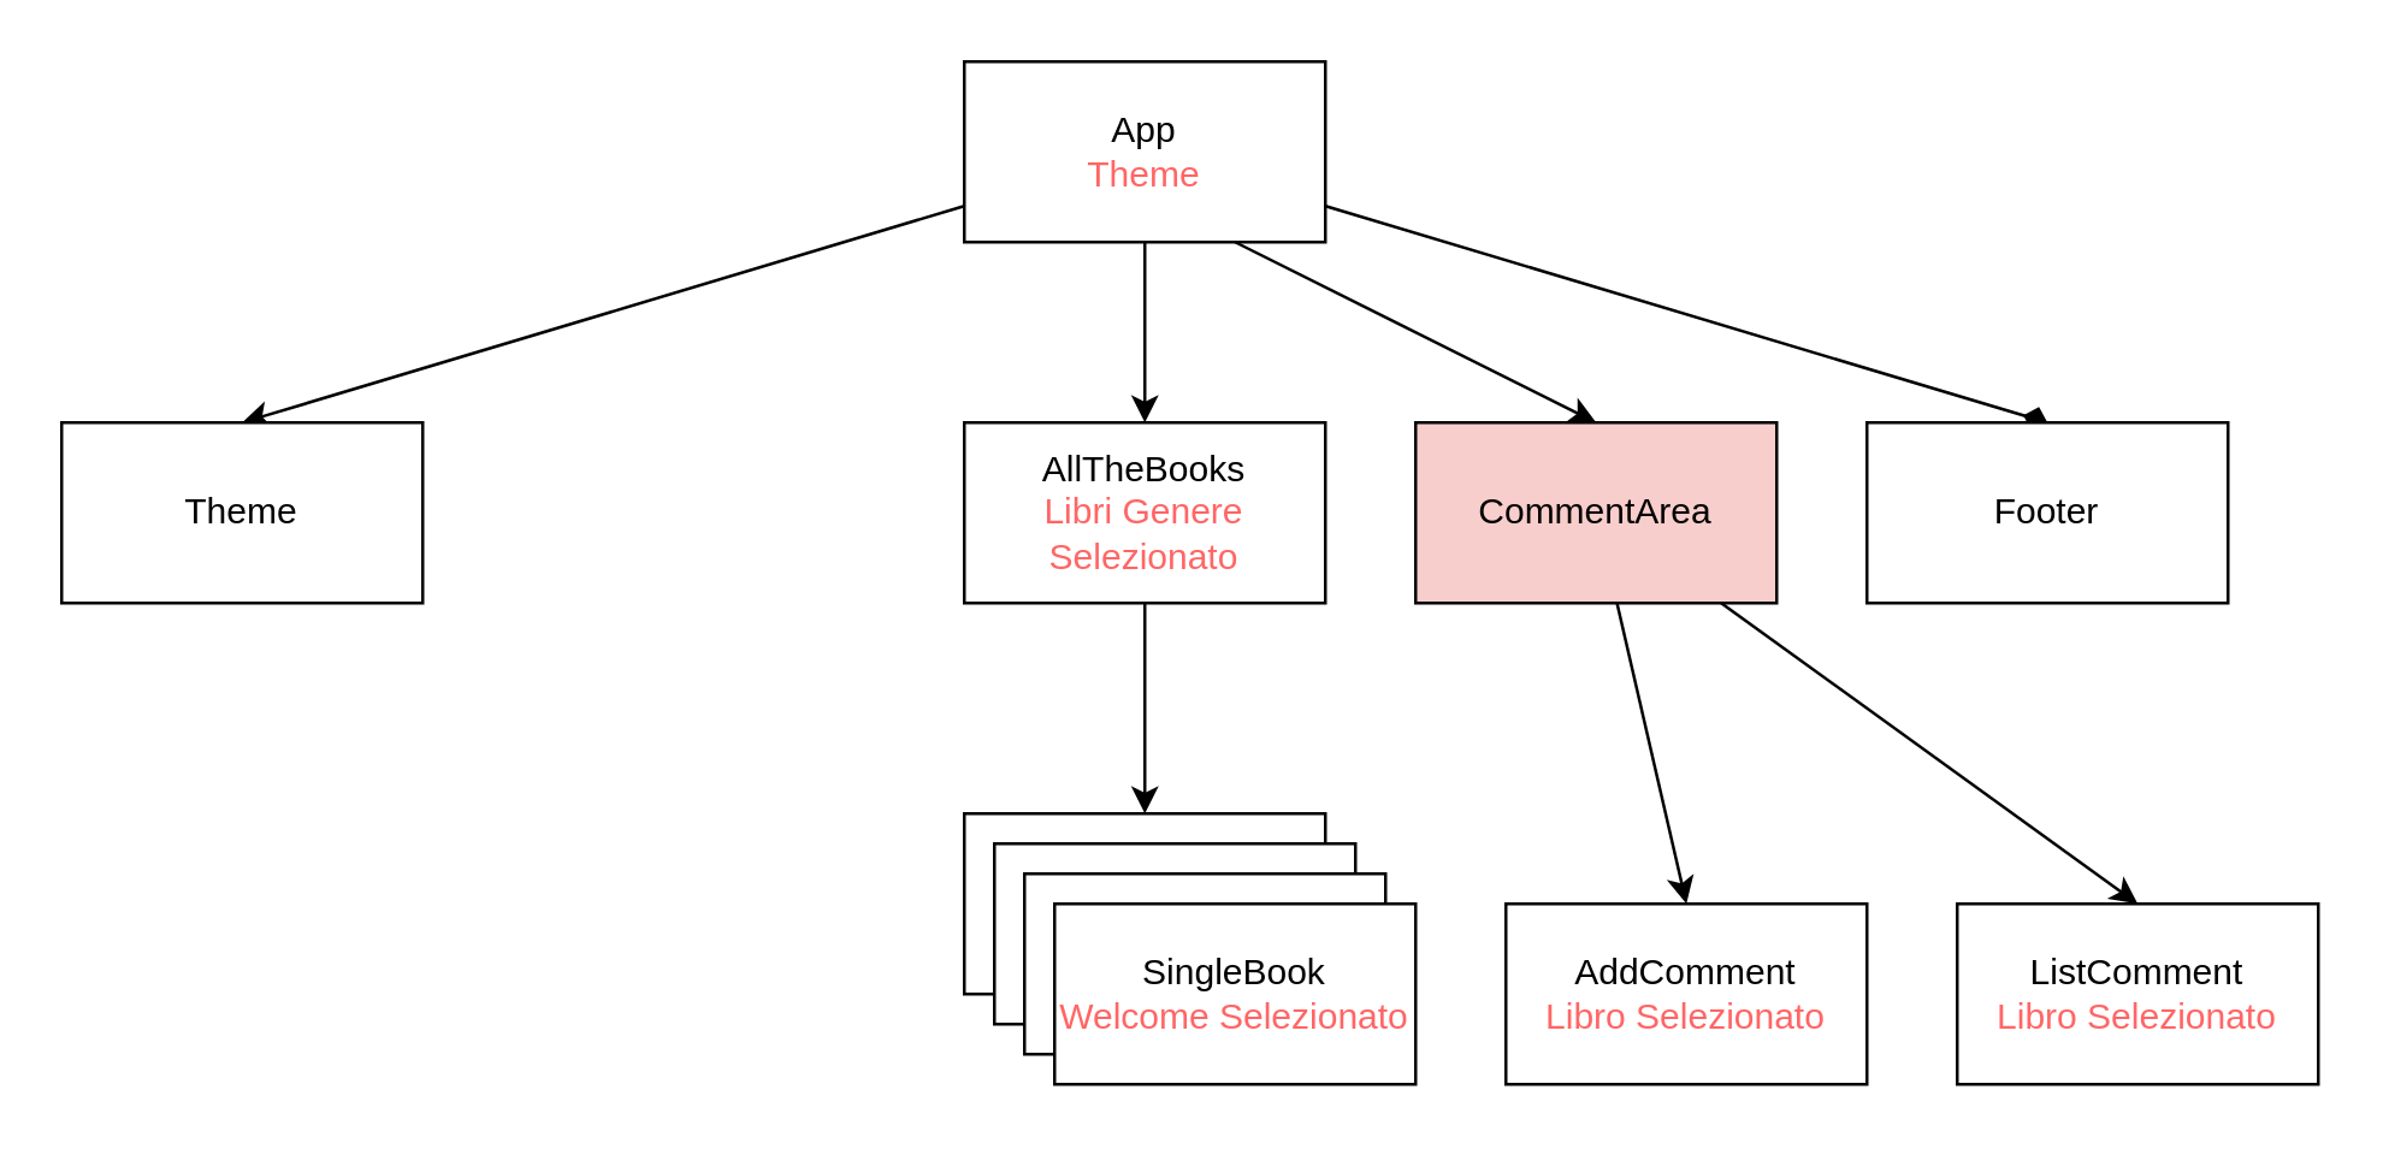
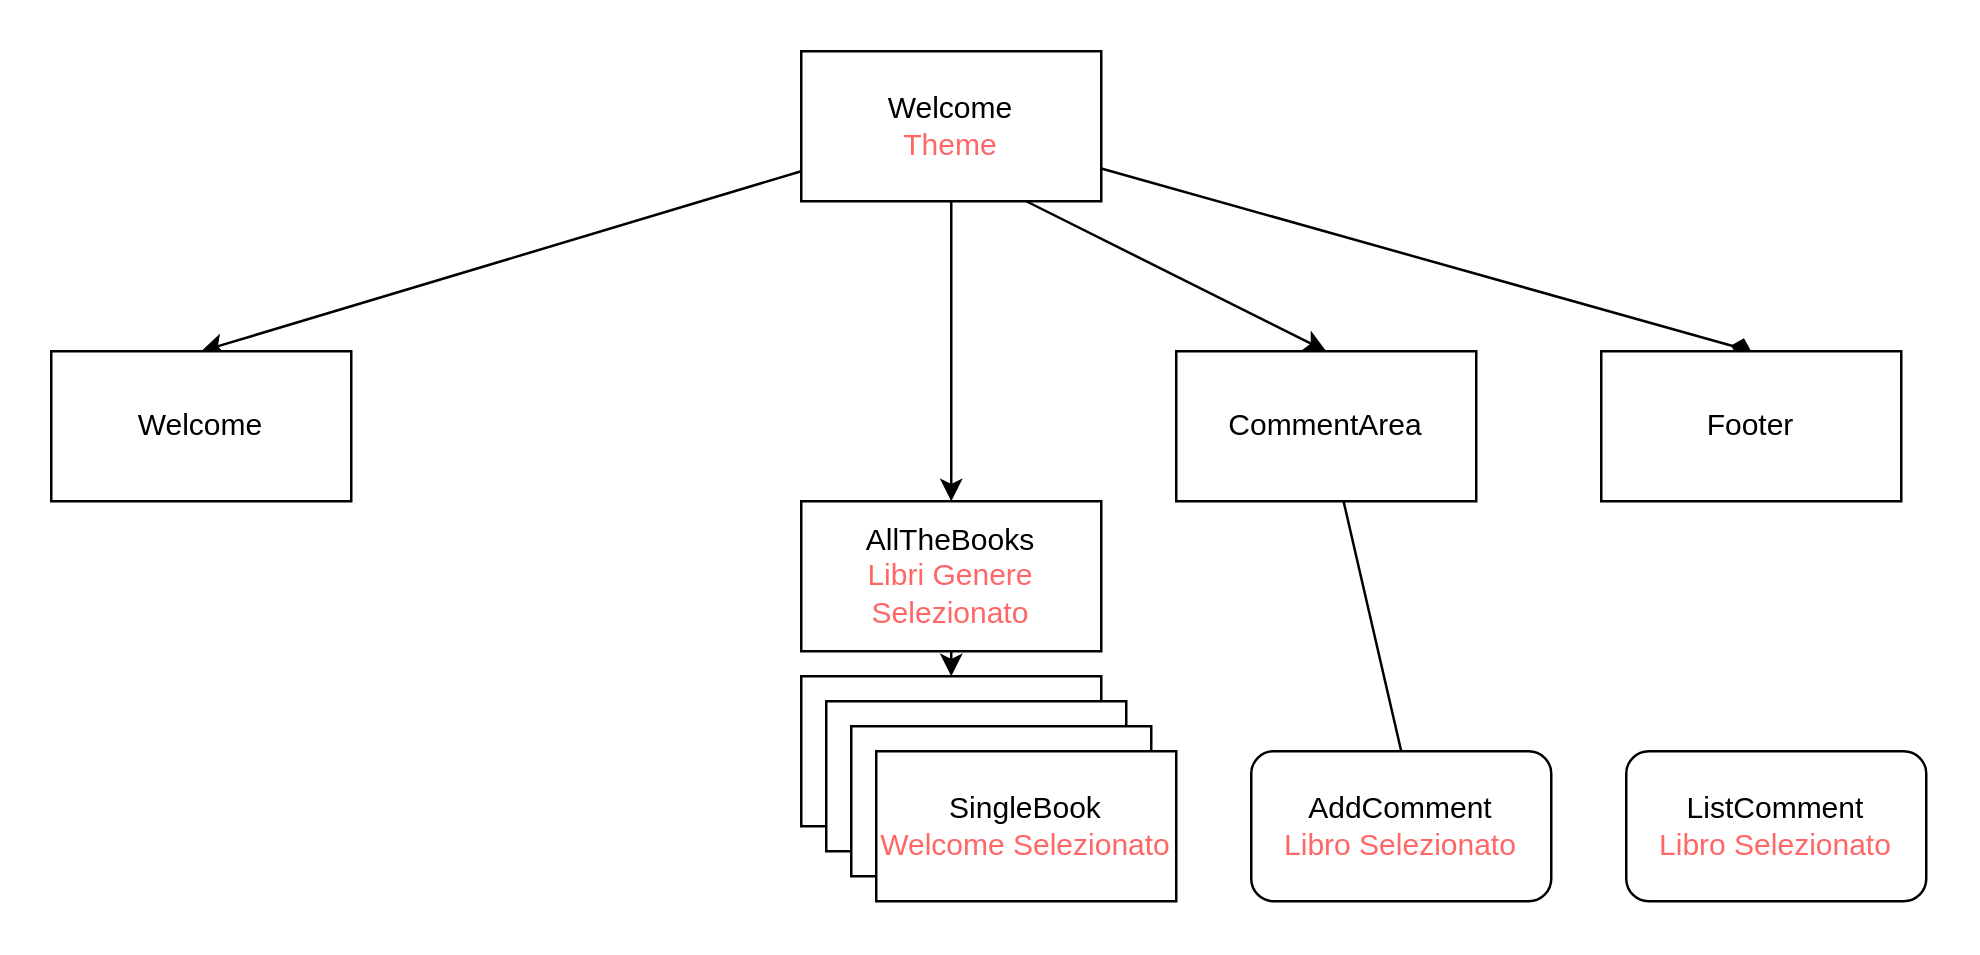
  <mxCell id="0" />
  <mxCell id="1" parent="0" />
  <mxCell id="2" style="edgeStyle=none;html=1;entryX=0.5;entryY=0;entryDx=0;entryDy=0;" parent="1" source="5" target="6" edge="1"><mxGeometry relative="1" as="geometry" /></mxCell>
  <mxCell id="3" style="edgeStyle=none;html=1;entryX=0.5;entryY=0;entryDx=0;entryDy=0;" parent="1" source="5" target="9" edge="1"><mxGeometry relative="1" as="geometry" /></mxCell>
  <mxCell id="4" style="edgeStyle=none;html=1;entryX=0.5;entryY=0;entryDx=0;entryDy=0;endArrow=diamond;" parent="1" source="5" target="10" edge="1"><mxGeometry relative="1" as="geometry" /></mxCell>
- <mxCell id="5" value="App&lt;br&gt;&lt;font color=&quot;#ff6666&quot;&gt;Theme&lt;/font&gt;" style="rounded=0;whiteSpace=wrap;html=1;" parent="1" vertex="1"><mxGeometry x="320" y="20" width="120" height="60" as="geometry" /></mxCell>
- <mxCell id="6" value="Theme" style="rounded=0;whiteSpace=wrap;html=1;" parent="1" vertex="1"><mxGeometry x="20" y="140" width="120" height="60" as="geometry" /></mxCell>
+ <mxCell id="5" value="Welcome&lt;br&gt;&lt;font color=&quot;#ff6666&quot;&gt;Theme&lt;/font&gt;" style="rounded=0;whiteSpace=wrap;html=1;" parent="1" vertex="1"><mxGeometry x="320" y="20" width="120" height="60" as="geometry" /></mxCell>
+ <mxCell id="6" value="Welcome" style="rounded=0;whiteSpace=wrap;html=1;" parent="1" vertex="1"><mxGeometry x="20" y="140" width="120" height="60" as="geometry" /></mxCell>
  <mxCell id="7" style="edgeStyle=none;html=1;entryX=0.5;entryY=0;entryDx=0;entryDy=0;" parent="1" source="9" target="11" edge="1"><mxGeometry relative="1" as="geometry" /></mxCell>
  <mxCell id="8" style="edgeStyle=none;html=1;entryX=0.5;entryY=0;entryDx=0;entryDy=0;exitX=0.75;exitY=1;exitDx=0;exitDy=0;" parent="1" source="5" target="17" edge="1"><mxGeometry relative="1" as="geometry" /></mxCell>
- <mxCell id="9" value="AllTheBooks&lt;br&gt;&lt;font color=&quot;#ff6666&quot;&gt;Libri Genere Selezionato&lt;/font&gt;" style="rounded=0;whiteSpace=wrap;html=1;" parent="1" vertex="1"><mxGeometry x="320" y="140" width="120" height="60" as="geometry" /></mxCell>
- <mxCell id="10" value="Footer" style="rounded=0;whiteSpace=wrap;html=1;" parent="1" vertex="1"><mxGeometry x="620" y="140" width="120" height="60" as="geometry" /></mxCell>
+ <mxCell id="9" value="AllTheBooks&lt;br&gt;&lt;font color=&quot;#ff6666&quot;&gt;Libri Genere Selezionato&lt;/font&gt;" style="rounded=0;whiteSpace=wrap;html=1;" parent="1" vertex="1"><mxGeometry x="320" y="200" width="120" height="60" as="geometry" /></mxCell>
+ <mxCell id="10" value="Footer" style="rounded=0;whiteSpace=wrap;html=1;" parent="1" vertex="1"><mxGeometry x="640" y="140" width="120" height="60" as="geometry" /></mxCell>
  <mxCell id="11" value="" style="rounded=0;whiteSpace=wrap;html=1;" parent="1" vertex="1"><mxGeometry x="320" y="270" width="120" height="60" as="geometry" /></mxCell>
  <mxCell id="12" value="" style="rounded=0;whiteSpace=wrap;html=1;" parent="1" vertex="1"><mxGeometry x="330" y="280" width="120" height="60" as="geometry" /></mxCell>
  <mxCell id="13" value="" style="rounded=0;whiteSpace=wrap;html=1;" parent="1" vertex="1"><mxGeometry x="340" y="290" width="120" height="60" as="geometry" /></mxCell>
  <mxCell id="14" value="SingleBook&lt;br&gt;&lt;font color=&quot;#ff6666&quot;&gt;Welcome Selezionato&lt;/font&gt;" style="rounded=0;whiteSpace=wrap;html=1;" parent="1" vertex="1"><mxGeometry x="350" y="300" width="120" height="60" as="geometry" /></mxCell>
- <mxCell id="15" style="edgeStyle=none;html=1;entryX=0.5;entryY=0;entryDx=0;entryDy=0;" parent="1" source="17" target="18" edge="1"><mxGeometry relative="1" as="geometry" /></mxCell>
- <mxCell id="16" style="edgeStyle=none;html=1;entryX=0.5;entryY=0;entryDx=0;entryDy=0;" parent="1" source="17" target="19" edge="1"><mxGeometry relative="1" as="geometry" /></mxCell>
- <mxCell id="17" value="CommentArea&lt;br&gt;" style="rounded=0;whiteSpace=wrap;html=1;fillColor=#f8cecc;" parent="1" vertex="1"><mxGeometry x="470" y="140" width="120" height="60" as="geometry" /></mxCell>
- <mxCell id="18" value="AddComment&lt;br&gt;&lt;font color=&quot;#ff6666&quot;&gt;Libro Selezionato&lt;/font&gt;" style="rounded=0;whiteSpace=wrap;html=1;" parent="1" vertex="1"><mxGeometry x="500" y="300" width="120" height="60" as="geometry" /></mxCell>
- <mxCell id="19" value="ListComment&lt;br&gt;&lt;font color=&quot;#ff6666&quot;&gt;Libro Selezionato&lt;/font&gt;" style="rounded=0;whiteSpace=wrap;html=1;" parent="1" vertex="1"><mxGeometry x="650" y="300" width="120" height="60" as="geometry" /></mxCell>
+ <mxCell id="15" style="edgeStyle=none;html=1;entryX=0.5;entryY=0;entryDx=0;entryDy=0;endArrow=none;" parent="1" source="17" target="18" edge="1"><mxGeometry relative="1" as="geometry" /></mxCell>
+ <mxCell id="17" value="CommentArea&lt;br&gt;" style="rounded=0;whiteSpace=wrap;html=1;" parent="1" vertex="1"><mxGeometry x="470" y="140" width="120" height="60" as="geometry" /></mxCell>
+ <mxCell id="18" value="AddComment&lt;br&gt;&lt;font color=&quot;#ff6666&quot;&gt;Libro Selezionato&lt;/font&gt;" style="whiteSpace=wrap;html=1;rounded=1;" parent="1" vertex="1"><mxGeometry x="500" y="300" width="120" height="60" as="geometry" /></mxCell>
+ <mxCell id="19" value="ListComment&lt;br&gt;&lt;font color=&quot;#ff6666&quot;&gt;Libro Selezionato&lt;/font&gt;" style="whiteSpace=wrap;html=1;rounded=1;" parent="1" vertex="1"><mxGeometry x="650" y="300" width="120" height="60" as="geometry" /></mxCell>
